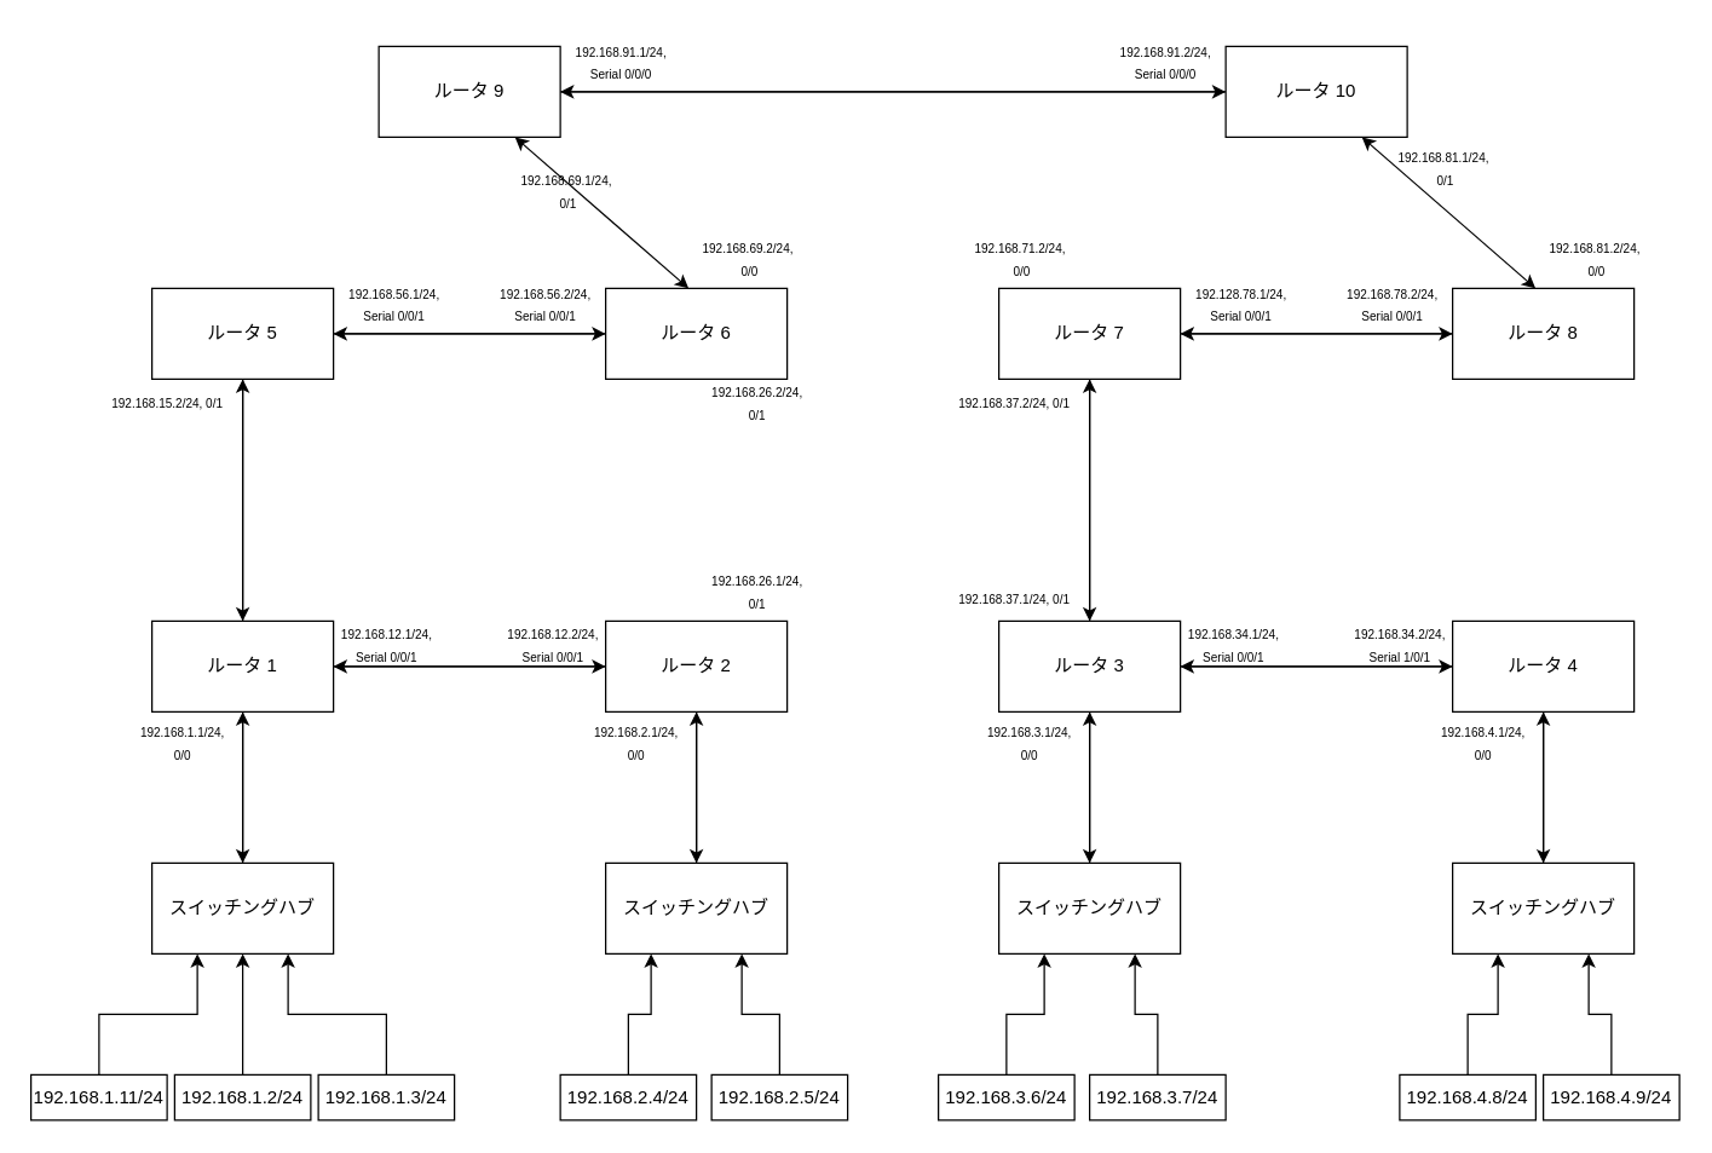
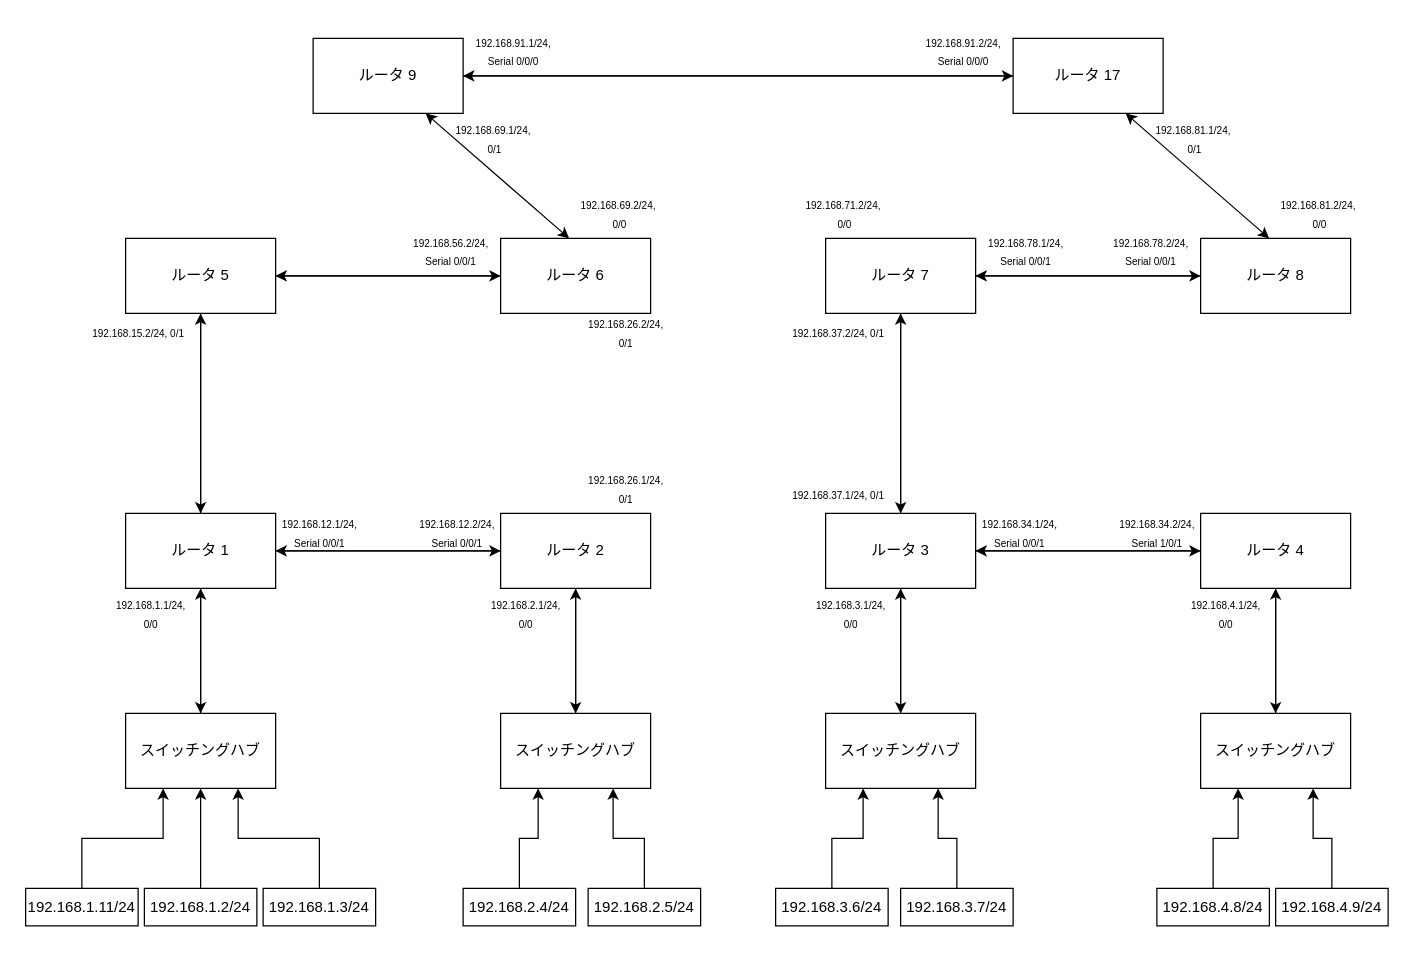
  <mxCell id="0" />
  <mxCell id="1" parent="0" />
  <mxCell id="2" style="edgeStyle=orthogonalEdgeStyle;rounded=0;orthogonalLoop=1;jettySize=auto;html=1;exitX=0.5;exitY=0;exitDx=0;exitDy=0;entryX=0.25;entryY=1;entryDx=0;entryDy=0;" edge="1" parent="1" source="3" target="13"><mxGeometry relative="1" as="geometry" /></mxCell>
  <mxCell id="3" value="192.168.1.11/24" style="rounded=0;whiteSpace=wrap;html=1;" vertex="1" parent="1"><mxGeometry x="20" y="710" width="90" height="30" as="geometry" /></mxCell>
  <mxCell id="4" style="edgeStyle=orthogonalEdgeStyle;rounded=0;orthogonalLoop=1;jettySize=auto;html=1;entryX=0.5;entryY=1;entryDx=0;entryDy=0;" edge="1" parent="1" source="5" target="13"><mxGeometry relative="1" as="geometry" /></mxCell>
  <mxCell id="5" value="192.168.1.2/24" style="rounded=0;whiteSpace=wrap;html=1;" vertex="1" parent="1"><mxGeometry x="115" y="710" width="90" height="30" as="geometry" /></mxCell>
  <mxCell id="6" style="edgeStyle=orthogonalEdgeStyle;rounded=0;orthogonalLoop=1;jettySize=auto;html=1;entryX=0.75;entryY=1;entryDx=0;entryDy=0;" edge="1" parent="1" source="7" target="13"><mxGeometry relative="1" as="geometry" /></mxCell>
  <mxCell id="7" value="192.168.1.3/24" style="rounded=0;whiteSpace=wrap;html=1;" vertex="1" parent="1"><mxGeometry x="210" y="710" width="90" height="30" as="geometry" /></mxCell>
  <mxCell id="8" style="edgeStyle=orthogonalEdgeStyle;rounded=0;orthogonalLoop=1;jettySize=auto;html=1;exitX=0.5;exitY=0;exitDx=0;exitDy=0;entryX=0.25;entryY=1;entryDx=0;entryDy=0;" edge="1" parent="1" source="9" target="15"><mxGeometry relative="1" as="geometry" /></mxCell>
  <mxCell id="9" value="192.168.2.4/24" style="rounded=0;whiteSpace=wrap;html=1;" vertex="1" parent="1"><mxGeometry x="370" y="710" width="90" height="30" as="geometry" /></mxCell>
  <mxCell id="10" style="edgeStyle=orthogonalEdgeStyle;rounded=0;orthogonalLoop=1;jettySize=auto;html=1;exitX=0.5;exitY=0;exitDx=0;exitDy=0;entryX=0.75;entryY=1;entryDx=0;entryDy=0;" edge="1" parent="1" source="11" target="15"><mxGeometry relative="1" as="geometry" /></mxCell>
  <mxCell id="11" value="192.168.2.5/24" style="rounded=0;whiteSpace=wrap;html=1;" vertex="1" parent="1"><mxGeometry x="470" y="710" width="90" height="30" as="geometry" /></mxCell>
  <mxCell id="12" style="edgeStyle=orthogonalEdgeStyle;rounded=0;orthogonalLoop=1;jettySize=auto;html=1;" edge="1" parent="1" source="13" target="19"><mxGeometry relative="1" as="geometry" /></mxCell>
  <mxCell id="13" value="スイッチングハブ" style="rounded=0;whiteSpace=wrap;html=1;" vertex="1" parent="1"><mxGeometry x="100" y="570" width="120" height="60" as="geometry" /></mxCell>
  <mxCell id="14" style="edgeStyle=orthogonalEdgeStyle;rounded=0;orthogonalLoop=1;jettySize=auto;html=1;entryX=0.5;entryY=1;entryDx=0;entryDy=0;" edge="1" parent="1" source="15" target="22"><mxGeometry relative="1" as="geometry" /></mxCell>
  <mxCell id="15" value="スイッチングハブ" style="rounded=0;whiteSpace=wrap;html=1;" vertex="1" parent="1"><mxGeometry x="400" y="570" width="120" height="60" as="geometry" /></mxCell>
  <mxCell id="16" style="edgeStyle=orthogonalEdgeStyle;rounded=0;orthogonalLoop=1;jettySize=auto;html=1;entryX=0.5;entryY=1;entryDx=0;entryDy=0;" edge="1" parent="1" source="19" target="25"><mxGeometry relative="1" as="geometry" /></mxCell>
  <mxCell id="17" style="edgeStyle=orthogonalEdgeStyle;rounded=0;orthogonalLoop=1;jettySize=auto;html=1;entryX=0;entryY=0.5;entryDx=0;entryDy=0;" edge="1" parent="1" source="19" target="22"><mxGeometry relative="1" as="geometry" /></mxCell>
  <mxCell id="18" style="edgeStyle=orthogonalEdgeStyle;rounded=0;orthogonalLoop=1;jettySize=auto;html=1;" edge="1" parent="1" source="19" target="13"><mxGeometry relative="1" as="geometry" /></mxCell>
  <mxCell id="19" value="ルータ 1" style="rounded=0;whiteSpace=wrap;html=1;" vertex="1" parent="1"><mxGeometry x="100" y="410" width="120" height="60" as="geometry" /></mxCell>
  <mxCell id="20" style="edgeStyle=orthogonalEdgeStyle;rounded=0;orthogonalLoop=1;jettySize=auto;html=1;entryX=1;entryY=0.5;entryDx=0;entryDy=0;" edge="1" parent="1" source="22" target="19"><mxGeometry relative="1" as="geometry" /></mxCell>
  <mxCell id="21" style="edgeStyle=orthogonalEdgeStyle;rounded=0;orthogonalLoop=1;jettySize=auto;html=1;" edge="1" parent="1" source="22" target="15"><mxGeometry relative="1" as="geometry" /></mxCell>
  <mxCell id="22" value="ルータ 2" style="rounded=0;whiteSpace=wrap;html=1;" vertex="1" parent="1"><mxGeometry x="400" y="410" width="120" height="60" as="geometry" /></mxCell>
  <mxCell id="23" style="edgeStyle=orthogonalEdgeStyle;rounded=0;orthogonalLoop=1;jettySize=auto;html=1;" edge="1" parent="1" source="25" target="19"><mxGeometry relative="1" as="geometry" /></mxCell>
  <mxCell id="24" style="edgeStyle=orthogonalEdgeStyle;rounded=0;orthogonalLoop=1;jettySize=auto;html=1;entryX=0;entryY=0.5;entryDx=0;entryDy=0;" edge="1" parent="1" source="25" target="27"><mxGeometry relative="1" as="geometry" /></mxCell>
  <mxCell id="25" value="ルータ 5" style="rounded=0;whiteSpace=wrap;html=1;" vertex="1" parent="1"><mxGeometry x="100" y="190" width="120" height="60" as="geometry" /></mxCell>
  <mxCell id="26" style="edgeStyle=orthogonalEdgeStyle;rounded=0;orthogonalLoop=1;jettySize=auto;html=1;entryX=1;entryY=0.5;entryDx=0;entryDy=0;" edge="1" parent="1" source="27" target="25"><mxGeometry relative="1" as="geometry" /></mxCell>
  <mxCell id="27" value="ルータ 6" style="rounded=0;whiteSpace=wrap;html=1;" vertex="1" parent="1"><mxGeometry x="400" y="190" width="120" height="60" as="geometry" /></mxCell>
  <mxCell id="28" style="edgeStyle=orthogonalEdgeStyle;rounded=0;orthogonalLoop=1;jettySize=auto;html=1;entryX=0;entryY=0.5;entryDx=0;entryDy=0;" edge="1" parent="1" source="29" target="68"><mxGeometry relative="1" as="geometry" /></mxCell>
  <mxCell id="29" value="ルータ 9" style="rounded=0;whiteSpace=wrap;html=1;" vertex="1" parent="1"><mxGeometry x="250" y="30" width="120" height="60" as="geometry" /></mxCell>
  <mxCell id="30" value="" style="endArrow=classic;startArrow=classic;html=1;rounded=0;entryX=0.75;entryY=1;entryDx=0;entryDy=0;" edge="1" parent="1" target="29"><mxGeometry width="50" height="50" relative="1" as="geometry"><mxPoint x="454.85" y="190" as="sourcePoint" /><mxPoint x="575.16" y="90" as="targetPoint" /></mxGeometry></mxCell>
  <mxCell id="31" value="&lt;font style=&quot;font-size: 8px;&quot;&gt;192.168.1.1/24,&lt;/font&gt;&lt;div&gt;&lt;font style=&quot;font-size: 8px;&quot;&gt;0/0&lt;/font&gt;&lt;/div&gt;" style="text;html=1;align=center;verticalAlign=middle;resizable=0;points=[];autosize=1;strokeColor=none;fillColor=none;" vertex="1" parent="1"><mxGeometry x="80" y="470" width="80" height="40" as="geometry" /></mxCell>
  <mxCell id="32" value="&lt;font style=&quot;font-size: 8px;&quot;&gt;192.168.2.1/24,&lt;/font&gt;&lt;div&gt;&lt;font style=&quot;font-size: 8px;&quot;&gt;0/0&lt;/font&gt;&lt;/div&gt;" style="text;html=1;align=center;verticalAlign=middle;resizable=0;points=[];autosize=1;strokeColor=none;fillColor=none;" vertex="1" parent="1"><mxGeometry x="380" y="470" width="80" height="40" as="geometry" /></mxCell>
  <mxCell id="33" value="&lt;font style=&quot;font-size: 8px;&quot;&gt;192.168.15.2/24, 0/1&lt;/font&gt;" style="text;html=1;align=center;verticalAlign=middle;resizable=0;points=[];autosize=1;strokeColor=none;fillColor=none;" vertex="1" parent="1"><mxGeometry x="60" y="250" width="100" height="30" as="geometry" /></mxCell>
  <mxCell id="34" value="&lt;font style=&quot;font-size: 8px;&quot;&gt;192.168.12.1/24,&lt;br&gt;Serial 0/0/1&lt;/font&gt;" style="text;html=1;align=center;verticalAlign=middle;resizable=0;points=[];autosize=1;strokeColor=none;fillColor=none;" vertex="1" parent="1"><mxGeometry x="215" y="405" width="80" height="40" as="geometry" /></mxCell>
  <mxCell id="35" value="&lt;font style=&quot;font-size: 8px;&quot;&gt;192.168.12.2/24,&lt;br&gt;Serial 0/0/1&lt;/font&gt;" style="text;html=1;align=center;verticalAlign=middle;resizable=0;points=[];autosize=1;strokeColor=none;fillColor=none;" vertex="1" parent="1"><mxGeometry x="325" y="405" width="80" height="40" as="geometry" /></mxCell>
  <mxCell id="36" value="&lt;font style=&quot;font-size: 8px;&quot;&gt;192.168.26.1/24,&lt;br&gt;0/1&lt;/font&gt;" style="text;html=1;align=center;verticalAlign=middle;resizable=0;points=[];autosize=1;strokeColor=none;fillColor=none;" vertex="1" parent="1"><mxGeometry x="460" y="370" width="80" height="40" as="geometry" /></mxCell>
  <mxCell id="37" value="&lt;font style=&quot;font-size: 8px;&quot;&gt;192.168.26.2/24,&lt;br&gt;0/1&lt;/font&gt;" style="text;html=1;align=center;verticalAlign=middle;resizable=0;points=[];autosize=1;strokeColor=none;fillColor=none;" vertex="1" parent="1"><mxGeometry x="460" y="245" width="80" height="40" as="geometry" /></mxCell>
- <mxCell id="38" value="&lt;font style=&quot;font-size: 8px;&quot;&gt;192.168.56.1/24,&lt;br&gt;Serial 0/0/1&lt;/font&gt;" style="text;html=1;align=center;verticalAlign=middle;resizable=0;points=[];autosize=1;strokeColor=none;fillColor=none;" vertex="1" parent="1"><mxGeometry x="220" y="180" width="80" height="40" as="geometry" /></mxCell>
  <mxCell id="39" value="&lt;font style=&quot;font-size: 8px;&quot;&gt;192.168.56.2/24,&lt;br&gt;Serial 0/0/1&lt;/font&gt;" style="text;html=1;align=center;verticalAlign=middle;resizable=0;points=[];autosize=1;strokeColor=none;fillColor=none;" vertex="1" parent="1"><mxGeometry x="320" y="180" width="80" height="40" as="geometry" /></mxCell>
  <mxCell id="40" value="&lt;font style=&quot;font-size: 8px;&quot;&gt;192.168.69.2/24,&amp;nbsp;&lt;br&gt;0/0&lt;/font&gt;" style="text;html=1;align=center;verticalAlign=middle;resizable=0;points=[];autosize=1;strokeColor=none;fillColor=none;" vertex="1" parent="1"><mxGeometry x="450" y="150" width="90" height="40" as="geometry" /></mxCell>
- <mxCell id="41" value="&lt;font style=&quot;font-size: 8px;&quot;&gt;192.168.69.1/24,&amp;nbsp;&lt;br&gt;0/1&lt;/font&gt;" style="text;html=1;align=center;verticalAlign=middle;resizable=0;points=[];autosize=1;strokeColor=none;fillColor=none;" vertex="1" parent="1"><mxGeometry x="330" y="105" width="90" height="40" as="geometry" /></mxCell>
+ <mxCell id="41" value="&lt;font style=&quot;font-size: 8px;&quot;&gt;192.168.69.1/24,&amp;nbsp;&lt;br&gt;0/1&lt;/font&gt;" style="text;html=1;align=center;verticalAlign=middle;resizable=0;points=[];autosize=1;strokeColor=none;fillColor=none;" vertex="1" parent="1"><mxGeometry x="350" y="90" width="90" height="40" as="geometry" /></mxCell>
  <mxCell id="42" value="&lt;font style=&quot;font-size: 8px;&quot;&gt;192.168.91.1/24,&lt;br&gt;Serial 0/0/0&lt;/font&gt;" style="text;html=1;align=center;verticalAlign=middle;resizable=0;points=[];autosize=1;strokeColor=none;fillColor=none;" vertex="1" parent="1"><mxGeometry x="370" y="20" width="80" height="40" as="geometry" /></mxCell>
  <mxCell id="43" style="edgeStyle=orthogonalEdgeStyle;rounded=0;orthogonalLoop=1;jettySize=auto;html=1;entryX=0.25;entryY=1;entryDx=0;entryDy=0;" edge="1" parent="1" source="44" target="52"><mxGeometry relative="1" as="geometry" /></mxCell>
  <mxCell id="44" value="192.168.3.6/24" style="rounded=0;whiteSpace=wrap;html=1;" vertex="1" parent="1"><mxGeometry x="620" y="710" width="90" height="30" as="geometry" /></mxCell>
  <mxCell id="45" style="edgeStyle=orthogonalEdgeStyle;rounded=0;orthogonalLoop=1;jettySize=auto;html=1;entryX=0.75;entryY=1;entryDx=0;entryDy=0;" edge="1" parent="1" source="46" target="52"><mxGeometry relative="1" as="geometry" /></mxCell>
  <mxCell id="46" value="192.168.3.7/24" style="rounded=0;whiteSpace=wrap;html=1;" vertex="1" parent="1"><mxGeometry x="720" y="710" width="90" height="30" as="geometry" /></mxCell>
  <mxCell id="47" style="edgeStyle=orthogonalEdgeStyle;rounded=0;orthogonalLoop=1;jettySize=auto;html=1;entryX=0.25;entryY=1;entryDx=0;entryDy=0;" edge="1" parent="1" source="48" target="54"><mxGeometry relative="1" as="geometry" /></mxCell>
  <mxCell id="48" value="192.168.4.8/24" style="rounded=0;whiteSpace=wrap;html=1;" vertex="1" parent="1"><mxGeometry x="925" y="710" width="90" height="30" as="geometry" /></mxCell>
  <mxCell id="49" style="edgeStyle=orthogonalEdgeStyle;rounded=0;orthogonalLoop=1;jettySize=auto;html=1;entryX=0.75;entryY=1;entryDx=0;entryDy=0;" edge="1" parent="1" source="50" target="54"><mxGeometry relative="1" as="geometry" /></mxCell>
  <mxCell id="50" value="192.168.4.9/24" style="rounded=0;whiteSpace=wrap;html=1;" vertex="1" parent="1"><mxGeometry x="1020" y="710" width="90" height="30" as="geometry" /></mxCell>
  <mxCell id="51" style="edgeStyle=orthogonalEdgeStyle;rounded=0;orthogonalLoop=1;jettySize=auto;html=1;" edge="1" parent="1" source="52" target="58"><mxGeometry relative="1" as="geometry" /></mxCell>
  <mxCell id="52" value="スイッチングハブ" style="rounded=0;whiteSpace=wrap;html=1;" vertex="1" parent="1"><mxGeometry x="660" y="570" width="120" height="60" as="geometry" /></mxCell>
  <mxCell id="53" style="edgeStyle=orthogonalEdgeStyle;rounded=0;orthogonalLoop=1;jettySize=auto;html=1;entryX=0.5;entryY=1;entryDx=0;entryDy=0;" edge="1" parent="1" source="54" target="61"><mxGeometry relative="1" as="geometry" /></mxCell>
  <mxCell id="54" value="スイッチングハブ" style="rounded=0;whiteSpace=wrap;html=1;" vertex="1" parent="1"><mxGeometry x="960" y="570" width="120" height="60" as="geometry" /></mxCell>
  <mxCell id="55" style="edgeStyle=orthogonalEdgeStyle;rounded=0;orthogonalLoop=1;jettySize=auto;html=1;entryX=0.5;entryY=1;entryDx=0;entryDy=0;" edge="1" parent="1" source="58" target="64"><mxGeometry relative="1" as="geometry" /></mxCell>
  <mxCell id="56" style="edgeStyle=orthogonalEdgeStyle;rounded=0;orthogonalLoop=1;jettySize=auto;html=1;entryX=0;entryY=0.5;entryDx=0;entryDy=0;" edge="1" parent="1" source="58" target="61"><mxGeometry relative="1" as="geometry" /></mxCell>
  <mxCell id="57" style="edgeStyle=orthogonalEdgeStyle;rounded=0;orthogonalLoop=1;jettySize=auto;html=1;" edge="1" parent="1" source="58" target="52"><mxGeometry relative="1" as="geometry" /></mxCell>
  <mxCell id="58" value="ルータ 3" style="rounded=0;whiteSpace=wrap;html=1;" vertex="1" parent="1"><mxGeometry x="660" y="410" width="120" height="60" as="geometry" /></mxCell>
  <mxCell id="59" style="edgeStyle=orthogonalEdgeStyle;rounded=0;orthogonalLoop=1;jettySize=auto;html=1;entryX=1;entryY=0.5;entryDx=0;entryDy=0;" edge="1" parent="1" source="61" target="58"><mxGeometry relative="1" as="geometry" /></mxCell>
  <mxCell id="60" style="edgeStyle=orthogonalEdgeStyle;rounded=0;orthogonalLoop=1;jettySize=auto;html=1;" edge="1" parent="1" source="61" target="54"><mxGeometry relative="1" as="geometry" /></mxCell>
  <mxCell id="61" value="ルータ 4" style="rounded=0;whiteSpace=wrap;html=1;" vertex="1" parent="1"><mxGeometry x="960" y="410" width="120" height="60" as="geometry" /></mxCell>
  <mxCell id="62" style="edgeStyle=orthogonalEdgeStyle;rounded=0;orthogonalLoop=1;jettySize=auto;html=1;" edge="1" parent="1" source="64" target="58"><mxGeometry relative="1" as="geometry" /></mxCell>
  <mxCell id="63" style="edgeStyle=orthogonalEdgeStyle;rounded=0;orthogonalLoop=1;jettySize=auto;html=1;entryX=0;entryY=0.5;entryDx=0;entryDy=0;" edge="1" parent="1" source="64" target="66"><mxGeometry relative="1" as="geometry" /></mxCell>
  <mxCell id="64" value="ルータ 7" style="rounded=0;whiteSpace=wrap;html=1;" vertex="1" parent="1"><mxGeometry x="660" y="190" width="120" height="60" as="geometry" /></mxCell>
  <mxCell id="65" style="edgeStyle=orthogonalEdgeStyle;rounded=0;orthogonalLoop=1;jettySize=auto;html=1;entryX=1;entryY=0.5;entryDx=0;entryDy=0;" edge="1" parent="1" source="66" target="64"><mxGeometry relative="1" as="geometry" /></mxCell>
  <mxCell id="66" value="ルータ 8" style="rounded=0;whiteSpace=wrap;html=1;" vertex="1" parent="1"><mxGeometry x="960" y="190" width="120" height="60" as="geometry" /></mxCell>
  <mxCell id="67" style="edgeStyle=orthogonalEdgeStyle;rounded=0;orthogonalLoop=1;jettySize=auto;html=1;entryX=1;entryY=0.5;entryDx=0;entryDy=0;" edge="1" parent="1" source="68" target="29"><mxGeometry relative="1" as="geometry" /></mxCell>
- <mxCell id="68" value="ルータ 10" style="rounded=0;whiteSpace=wrap;html=1;" vertex="1" parent="1"><mxGeometry x="810" y="30" width="120" height="60" as="geometry" /></mxCell>
+ <mxCell id="68" value="ルータ 17" style="rounded=0;whiteSpace=wrap;html=1;" vertex="1" parent="1"><mxGeometry x="810" y="30" width="120" height="60" as="geometry" /></mxCell>
  <mxCell id="69" value="" style="endArrow=classic;startArrow=classic;html=1;rounded=0;entryX=0.75;entryY=1;entryDx=0;entryDy=0;" edge="1" parent="1" target="68"><mxGeometry width="50" height="50" relative="1" as="geometry"><mxPoint x="1014.85" y="190" as="sourcePoint" /><mxPoint x="1135.16" y="90" as="targetPoint" /></mxGeometry></mxCell>
  <mxCell id="70" value="&lt;font style=&quot;font-size: 8px;&quot;&gt;192.168.3.1/24,&lt;/font&gt;&lt;div&gt;&lt;font style=&quot;font-size: 8px;&quot;&gt;0/0&lt;/font&gt;&lt;/div&gt;" style="text;html=1;align=center;verticalAlign=middle;resizable=0;points=[];autosize=1;strokeColor=none;fillColor=none;" vertex="1" parent="1"><mxGeometry x="640" y="470" width="80" height="40" as="geometry" /></mxCell>
  <mxCell id="71" value="&lt;font style=&quot;font-size: 8px;&quot;&gt;192.168.4.1/24,&lt;/font&gt;&lt;div&gt;&lt;font style=&quot;font-size: 8px;&quot;&gt;0/0&lt;/font&gt;&lt;/div&gt;" style="text;html=1;align=center;verticalAlign=middle;resizable=0;points=[];autosize=1;strokeColor=none;fillColor=none;" vertex="1" parent="1"><mxGeometry x="940" y="470" width="80" height="40" as="geometry" /></mxCell>
  <mxCell id="72" value="&lt;font style=&quot;font-size: 8px;&quot;&gt;192.168.37.2/24, 0/1&lt;/font&gt;" style="text;html=1;align=center;verticalAlign=middle;resizable=0;points=[];autosize=1;strokeColor=none;fillColor=none;" vertex="1" parent="1"><mxGeometry x="620" y="250" width="100" height="30" as="geometry" /></mxCell>
  <mxCell id="73" value="&lt;font style=&quot;font-size: 8px;&quot;&gt;192.168.37.1/24, 0/1&lt;/font&gt;" style="text;html=1;align=center;verticalAlign=middle;resizable=0;points=[];autosize=1;strokeColor=none;fillColor=none;" vertex="1" parent="1"><mxGeometry x="620" y="380" width="100" height="30" as="geometry" /></mxCell>
  <mxCell id="74" value="&lt;font style=&quot;font-size: 8px;&quot;&gt;192.168.34.1/24,&lt;br&gt;Serial 0/0/1&lt;/font&gt;" style="text;html=1;align=center;verticalAlign=middle;resizable=0;points=[];autosize=1;strokeColor=none;fillColor=none;" vertex="1" parent="1"><mxGeometry x="775" y="405" width="80" height="40" as="geometry" /></mxCell>
  <mxCell id="75" value="&lt;font style=&quot;font-size: 8px;&quot;&gt;192.168.34.2/24,&lt;br&gt;Serial 1/0/1&lt;/font&gt;" style="text;html=1;align=center;verticalAlign=middle;resizable=0;points=[];autosize=1;strokeColor=none;fillColor=none;" vertex="1" parent="1"><mxGeometry x="885" y="405" width="80" height="40" as="geometry" /></mxCell>
- <mxCell id="76" value="&lt;font style=&quot;font-size: 8px;&quot;&gt;192.128.78.1/24,&lt;br&gt;Serial 0/0/1&lt;/font&gt;" style="text;html=1;align=center;verticalAlign=middle;resizable=0;points=[];autosize=1;strokeColor=none;fillColor=none;" vertex="1" parent="1"><mxGeometry x="780" y="180" width="80" height="40" as="geometry" /></mxCell>
+ <mxCell id="76" value="&lt;font style=&quot;font-size: 8px;&quot;&gt;192.168.78.1/24,&lt;br&gt;Serial 0/0/1&lt;/font&gt;" style="text;html=1;align=center;verticalAlign=middle;resizable=0;points=[];autosize=1;strokeColor=none;fillColor=none;" vertex="1" parent="1"><mxGeometry x="780" y="180" width="80" height="40" as="geometry" /></mxCell>
  <mxCell id="77" value="&lt;font style=&quot;font-size: 8px;&quot;&gt;192.168.78.2/24,&lt;br&gt;Serial 0/0/1&lt;/font&gt;" style="text;html=1;align=center;verticalAlign=middle;resizable=0;points=[];autosize=1;strokeColor=none;fillColor=none;" vertex="1" parent="1"><mxGeometry x="880" y="180" width="80" height="40" as="geometry" /></mxCell>
  <mxCell id="78" value="&lt;font style=&quot;font-size: 8px;&quot;&gt;192.168.71.2/24,&amp;nbsp;&lt;br&gt;0/0&lt;/font&gt;" style="text;html=1;align=center;verticalAlign=middle;resizable=0;points=[];autosize=1;strokeColor=none;fillColor=none;" vertex="1" parent="1"><mxGeometry x="630" y="150" width="90" height="40" as="geometry" /></mxCell>
  <mxCell id="79" value="&lt;font style=&quot;font-size: 8px;&quot;&gt;192.168.81.2/24,&amp;nbsp;&lt;br&gt;0/0&lt;/font&gt;" style="text;html=1;align=center;verticalAlign=middle;resizable=0;points=[];autosize=1;strokeColor=none;fillColor=none;" vertex="1" parent="1"><mxGeometry x="1010" y="150" width="90" height="40" as="geometry" /></mxCell>
  <mxCell id="80" value="&lt;font style=&quot;font-size: 8px;&quot;&gt;192.168.81.1/24,&amp;nbsp;&lt;br&gt;0/1&lt;/font&gt;" style="text;html=1;align=center;verticalAlign=middle;resizable=0;points=[];autosize=1;strokeColor=none;fillColor=none;" vertex="1" parent="1"><mxGeometry x="910" y="90" width="90" height="40" as="geometry" /></mxCell>
  <mxCell id="81" value="&lt;font style=&quot;font-size: 8px;&quot;&gt;192.168.91.2/24,&lt;br&gt;Serial 0/0/0&lt;/font&gt;" style="text;html=1;align=center;verticalAlign=middle;resizable=0;points=[];autosize=1;strokeColor=none;fillColor=none;" vertex="1" parent="1"><mxGeometry x="730" y="20" width="80" height="40" as="geometry" /></mxCell>
